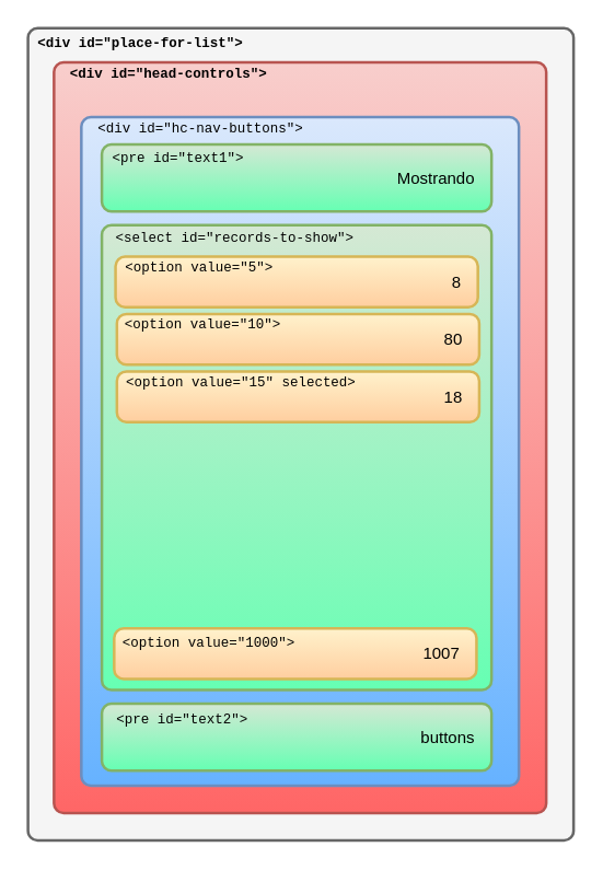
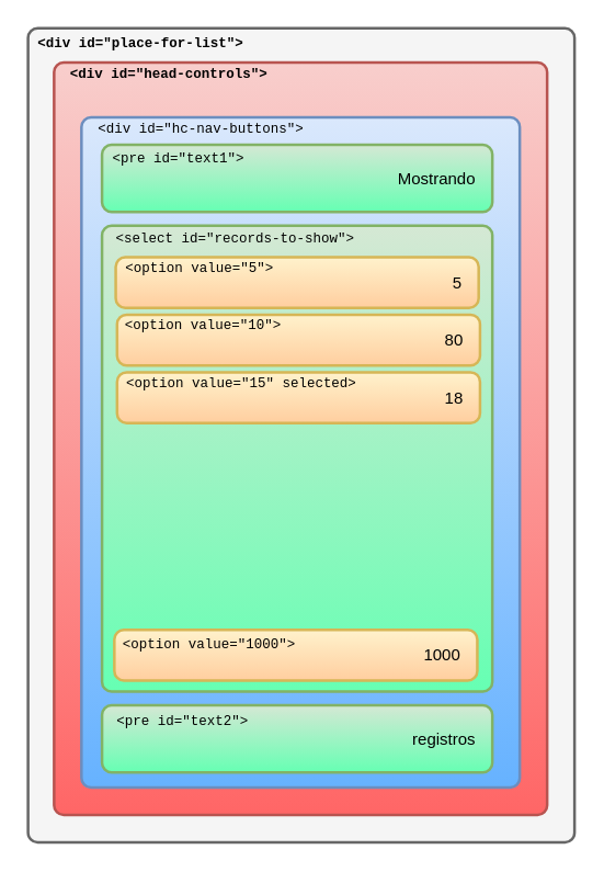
  <mxCell id="0" />
  <mxCell id="1" parent="0" />
  <mxCell id="2" value="" style="rounded=1;whiteSpace=wrap;html=1;absoluteArcSize=1;arcSize=14;strokeWidth=2;fillColor=#f5f5f5;strokeColor=#666666;fontColor=#333333;" parent="1" vertex="1"><mxGeometry x="20" y="20" width="399" height="594" as="geometry" /></mxCell>
  <mxCell id="3" value="" style="rounded=1;whiteSpace=wrap;html=1;absoluteArcSize=1;arcSize=14;strokeWidth=2;fillColor=#f8cecc;strokeColor=#b85450;gradientColor=#FF6666;" parent="1" vertex="1"><mxGeometry x="39" y="45" width="360" height="549" as="geometry" /></mxCell>
  <mxCell id="4" value="&lt;font face=&quot;Courier New&quot; style=&quot;font-size: 10px;&quot;&gt;&lt;b&gt;&amp;lt;div id=&quot;head-controls&quot;&amp;gt;&lt;/b&gt;&lt;/font&gt;" style="text;html=1;strokeColor=none;fillColor=none;align=center;verticalAlign=middle;whiteSpace=wrap;rounded=0;" parent="1" vertex="1"><mxGeometry x="48" y="48" width="150" height="10" as="geometry" /></mxCell>
  <mxCell id="5" value="&lt;font face=&quot;Courier New&quot; style=&quot;font-size: 10px;&quot;&gt;&lt;b&gt;&amp;lt;div id=&quot;place-for-list&quot;&amp;gt;&lt;/b&gt;&lt;/font&gt;" style="text;html=1;strokeColor=none;fillColor=none;align=center;verticalAlign=middle;whiteSpace=wrap;rounded=0;" parent="1" vertex="1"><mxGeometry x="25" y="25" width="155" height="10" as="geometry" /></mxCell>
  <mxCell id="6" value="" style="rounded=1;whiteSpace=wrap;html=1;absoluteArcSize=1;arcSize=14;strokeWidth=2;fillColor=#dae8fc;strokeColor=#6c8ebf;gradientColor=#66B2FF;" parent="1" vertex="1"><mxGeometry x="59" y="85" width="320" height="489" as="geometry" /></mxCell>
  <mxCell id="7" value="Mostrando&amp;nbsp; &amp;nbsp;" style="rounded=1;whiteSpace=wrap;html=1;absoluteArcSize=1;arcSize=14;strokeWidth=2;fillColor=#d5e8d4;strokeColor=#82b366;gradientColor=#66FFB3;align=right;" parent="1" vertex="1"><mxGeometry x="74" y="105" width="285" height="49" as="geometry" /></mxCell>
  <mxCell id="8" value="&lt;font face=&quot;Courier New&quot; style=&quot;font-size: 10px;&quot;&gt;&amp;lt;div id=&quot;hc-nav-buttons&quot;&amp;gt;&lt;/font&gt;" style="text;html=1;strokeColor=none;fillColor=none;align=center;verticalAlign=middle;whiteSpace=wrap;rounded=0;" parent="1" vertex="1"><mxGeometry x="68" y="88" width="157" height="10" as="geometry" /></mxCell>
  <mxCell id="9" value="" style="rounded=1;whiteSpace=wrap;html=1;absoluteArcSize=1;arcSize=14;strokeWidth=2;fillColor=#d5e8d4;strokeColor=#82b366;gradientColor=#66FFB3;" vertex="1" parent="1"><mxGeometry x="74" y="164" width="285" height="340" as="geometry" /></mxCell>
- <mxCell id="10" value="buttons&amp;nbsp; &amp;nbsp;" style="rounded=1;whiteSpace=wrap;html=1;absoluteArcSize=1;arcSize=14;strokeWidth=2;fillColor=#d5e8d4;strokeColor=#82b366;gradientColor=#66FFB3;align=right;" vertex="1" parent="1"><mxGeometry x="74" y="514" width="285" height="49" as="geometry" /></mxCell>
+ <mxCell id="10" value="registros&amp;nbsp; &amp;nbsp;" style="rounded=1;whiteSpace=wrap;html=1;absoluteArcSize=1;arcSize=14;strokeWidth=2;fillColor=#d5e8d4;strokeColor=#82b366;gradientColor=#66FFB3;align=right;" vertex="1" parent="1"><mxGeometry x="74" y="514" width="285" height="49" as="geometry" /></mxCell>
  <mxCell id="11" value="&lt;font face=&quot;Courier New&quot; style=&quot;font-size: 10px;&quot;&gt;&amp;lt;select id=&quot;records-to-show&quot;&amp;gt;&lt;/font&gt;" style="text;html=1;strokeColor=none;fillColor=none;align=center;verticalAlign=middle;whiteSpace=wrap;rounded=0;rotation=0;" parent="1" vertex="1"><mxGeometry x="79" y="168" width="185" height="10" as="geometry" /></mxCell>
  <mxCell id="12" value="&lt;font face=&quot;Courier New&quot; style=&quot;font-size: 10px;&quot;&gt;&amp;lt;pre id=&quot;text1&quot;&amp;gt;&lt;/font&gt;" style="text;html=1;strokeColor=none;fillColor=none;align=center;verticalAlign=middle;whiteSpace=wrap;rounded=0;rotation=0;" parent="1" vertex="1"><mxGeometry x="80" y="109" width="100" height="10" as="geometry" /></mxCell>
  <mxCell id="13" value="&lt;font face=&quot;Courier New&quot; style=&quot;font-size: 10px;&quot;&gt;&amp;lt;pre id=&quot;text2&quot;&amp;gt;&lt;/font&gt;" style="text;html=1;strokeColor=none;fillColor=none;align=center;verticalAlign=middle;whiteSpace=wrap;rounded=0;rotation=0;" parent="1" vertex="1"><mxGeometry x="83" y="520" width="100" height="10" as="geometry" /></mxCell>
- <mxCell id="14" value="8&amp;nbsp; &amp;nbsp;" style="rounded=1;whiteSpace=wrap;html=1;absoluteArcSize=1;arcSize=14;strokeWidth=2;fillColor=#fff2cc;strokeColor=#d6b656;gradientColor=#FFCE9F;align=right;" vertex="1" parent="1"><mxGeometry x="84" y="187" width="265" height="37" as="geometry" /></mxCell>
+ <mxCell id="14" value="5&amp;nbsp; &amp;nbsp;" style="rounded=1;whiteSpace=wrap;html=1;absoluteArcSize=1;arcSize=14;strokeWidth=2;fillColor=#fff2cc;strokeColor=#d6b656;gradientColor=#FFCE9F;align=right;" vertex="1" parent="1"><mxGeometry x="84" y="187" width="265" height="37" as="geometry" /></mxCell>
  <mxCell id="15" value="&lt;font face=&quot;Courier New&quot; style=&quot;font-size: 10px;&quot;&gt;&amp;lt;option value=&quot;5&quot;&amp;gt;&lt;/font&gt;" style="text;html=1;strokeColor=none;fillColor=none;align=center;verticalAlign=middle;whiteSpace=wrap;rounded=0;rotation=0;" vertex="1" parent="1"><mxGeometry x="87" y="189" width="117" height="10" as="geometry" /></mxCell>
- <mxCell id="16" value="1007&amp;nbsp; &amp;nbsp;" style="rounded=1;whiteSpace=wrap;html=1;absoluteArcSize=1;arcSize=14;strokeWidth=2;fillColor=#fff2cc;strokeColor=#d6b656;gradientColor=#FFCE9F;align=right;" vertex="1" parent="1"><mxGeometry x="83" y="459" width="265" height="37" as="geometry" /></mxCell>
+ <mxCell id="16" value="1000&amp;nbsp; &amp;nbsp;" style="rounded=1;whiteSpace=wrap;html=1;absoluteArcSize=1;arcSize=14;strokeWidth=2;fillColor=#fff2cc;strokeColor=#d6b656;gradientColor=#FFCE9F;align=right;" vertex="1" parent="1"><mxGeometry x="83" y="459" width="265" height="37" as="geometry" /></mxCell>
  <mxCell id="17" value="18&amp;nbsp; &amp;nbsp;" style="rounded=1;whiteSpace=wrap;html=1;absoluteArcSize=1;arcSize=14;strokeWidth=2;fillColor=#fff2cc;strokeColor=#d6b656;gradientColor=#FFCE9F;align=right;" vertex="1" parent="1"><mxGeometry x="85" y="271" width="265" height="37" as="geometry" /></mxCell>
  <mxCell id="18" value="&lt;font face=&quot;Courier New&quot; style=&quot;font-size: 10px;&quot;&gt;&amp;lt;option value=&quot;15&quot; selected&amp;gt;&lt;/font&gt;" style="text;html=1;strokeColor=none;fillColor=none;align=center;verticalAlign=middle;whiteSpace=wrap;rounded=0;rotation=0;" vertex="1" parent="1"><mxGeometry x="90" y="273" width="172" height="10" as="geometry" /></mxCell>
  <mxCell id="19" value="&lt;font face=&quot;Courier New&quot; style=&quot;font-size: 10px;&quot;&gt;&amp;lt;option value=&quot;1000&quot;&amp;gt;&lt;/font&gt;" style="text;html=1;strokeColor=none;fillColor=none;align=center;verticalAlign=middle;whiteSpace=wrap;rounded=0;rotation=0;" vertex="1" parent="1"><mxGeometry x="88" y="464" width="129" height="10" as="geometry" /></mxCell>
  <mxCell id="20" value="80&amp;nbsp; &amp;nbsp;" style="rounded=1;whiteSpace=wrap;html=1;absoluteArcSize=1;arcSize=14;strokeWidth=2;fillColor=#fff2cc;strokeColor=#d6b656;gradientColor=#FFCE9F;align=right;" vertex="1" parent="1"><mxGeometry x="85" y="229" width="265" height="37" as="geometry" /></mxCell>
  <mxCell id="21" value="&lt;font face=&quot;Courier New&quot; style=&quot;font-size: 10px;&quot;&gt;&amp;lt;option value=&quot;10&quot;&amp;gt;&lt;/font&gt;" style="text;html=1;strokeColor=none;fillColor=none;align=center;verticalAlign=middle;whiteSpace=wrap;rounded=0;rotation=0;" vertex="1" parent="1"><mxGeometry x="89" y="231" width="118" height="10" as="geometry" /></mxCell>
